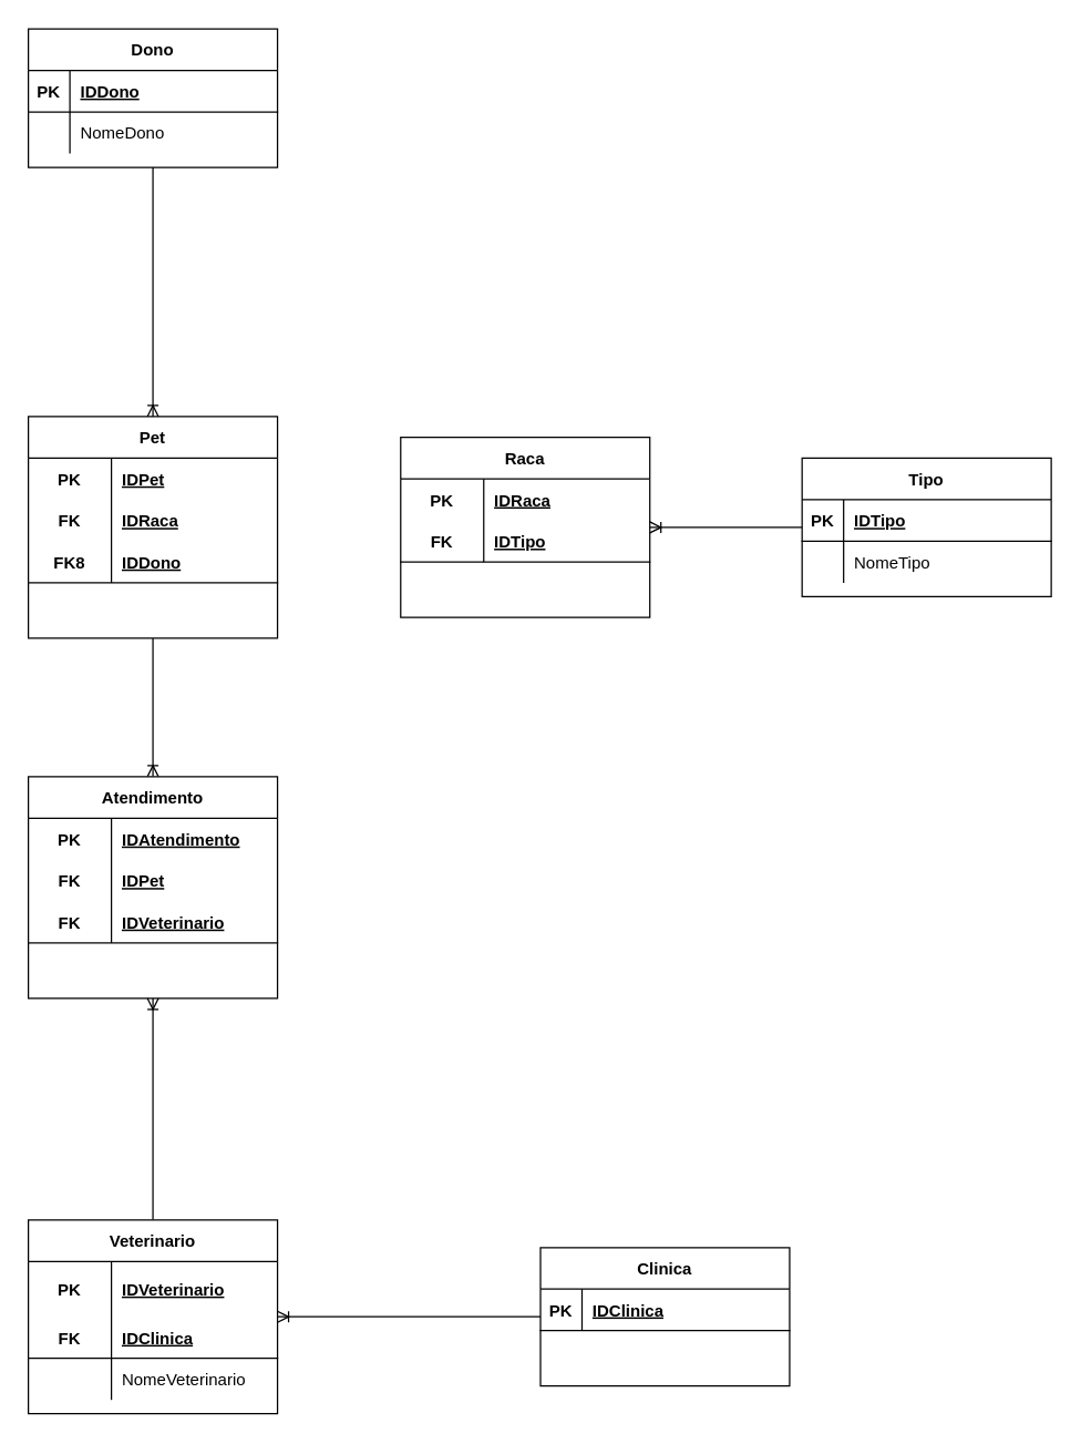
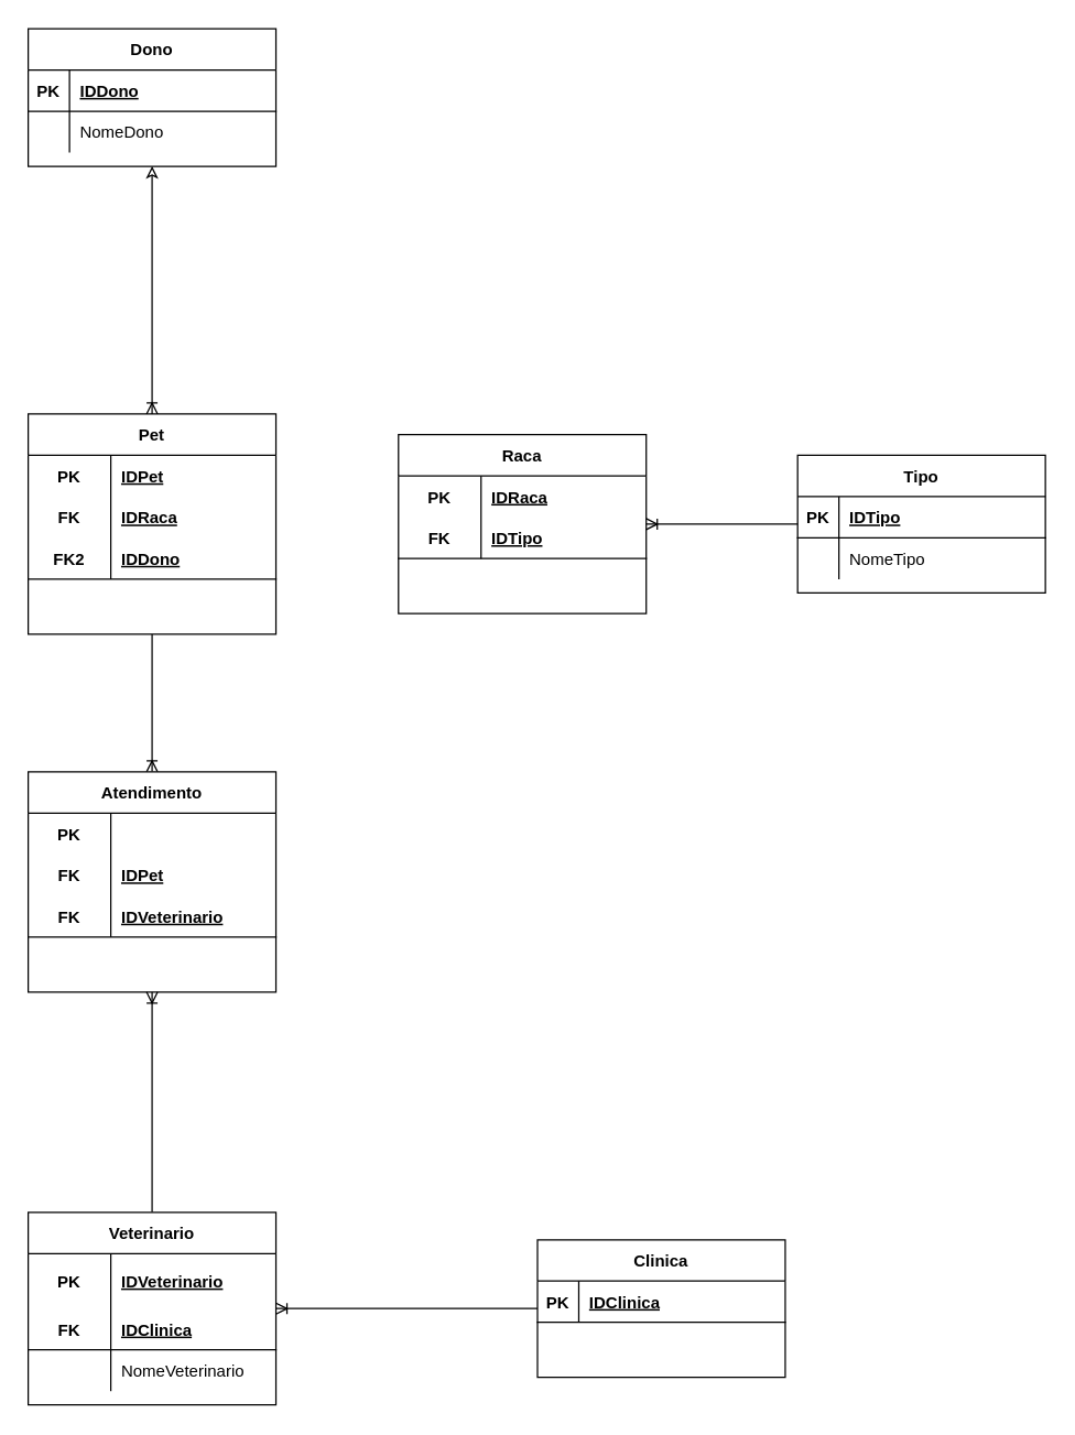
  <mxCell id="0" />
  <mxCell id="1" parent="0" />
- <mxCell id="2" style="edgeStyle=orthogonalEdgeStyle;rounded=0;orthogonalLoop=1;jettySize=auto;html=1;entryX=0.5;entryY=1;entryDx=0;entryDy=0;startArrow=ERoneToMany;startFill=0;endArrow=none;endFill=0;" edge="1" parent="1" source="3" target="32"><mxGeometry relative="1" as="geometry" /></mxCell>
+ <mxCell id="2" style="edgeStyle=orthogonalEdgeStyle;rounded=0;orthogonalLoop=1;jettySize=auto;html=1;entryX=0.5;entryY=1;entryDx=0;entryDy=0;startArrow=ERoneToMany;startFill=0;endArrow=classic;endFill=0;" edge="1" parent="1" source="3" target="32"><mxGeometry relative="1" as="geometry" /></mxCell>
  <mxCell id="3" value="Pet" style="shape=table;startSize=30;container=1;collapsible=1;childLayout=tableLayout;fixedRows=1;rowLines=0;fontStyle=1;align=center;resizeLast=1;" vertex="1" parent="1"><mxGeometry x="20" y="300" width="180" height="160" as="geometry" /></mxCell>
  <mxCell id="4" value="" style="shape=partialRectangle;collapsible=0;dropTarget=0;pointerEvents=0;fillColor=none;top=0;left=0;bottom=0;right=0;points=[[0,0.5],[1,0.5]];portConstraint=eastwest;" vertex="1" parent="3"><mxGeometry y="30" width="180" height="30" as="geometry" /></mxCell>
  <mxCell id="5" value="PK" style="shape=partialRectangle;connectable=0;fillColor=none;top=0;left=0;bottom=0;right=0;fontStyle=1;overflow=hidden;" vertex="1" parent="4"><mxGeometry width="60" height="30" as="geometry" /></mxCell>
  <mxCell id="6" value="IDPet" style="shape=partialRectangle;connectable=0;fillColor=none;top=0;left=0;bottom=0;right=0;align=left;spacingLeft=6;fontStyle=5;overflow=hidden;" vertex="1" parent="4"><mxGeometry x="60" width="120" height="30" as="geometry" /></mxCell>
  <mxCell id="7" value="" style="shape=partialRectangle;collapsible=0;dropTarget=0;pointerEvents=0;fillColor=none;top=0;left=0;bottom=0;right=0;points=[[0,0.5],[1,0.5]];portConstraint=eastwest;" vertex="1" parent="3"><mxGeometry y="60" width="180" height="30" as="geometry" /></mxCell>
  <mxCell id="8" value="FK" style="shape=partialRectangle;connectable=0;fillColor=none;top=0;left=0;bottom=0;right=0;fontStyle=1;overflow=hidden;" vertex="1" parent="7"><mxGeometry width="60" height="30" as="geometry" /></mxCell>
  <mxCell id="9" value="IDRaca" style="shape=partialRectangle;connectable=0;fillColor=none;top=0;left=0;bottom=0;right=0;align=left;spacingLeft=6;fontStyle=5;overflow=hidden;" vertex="1" parent="7"><mxGeometry x="60" width="120" height="30" as="geometry" /></mxCell>
  <mxCell id="10" value="" style="shape=partialRectangle;collapsible=0;dropTarget=0;pointerEvents=0;fillColor=none;top=0;left=0;bottom=1;right=0;points=[[0,0.5],[1,0.5]];portConstraint=eastwest;" vertex="1" parent="3"><mxGeometry y="90" width="180" height="30" as="geometry" /></mxCell>
- <mxCell id="11" value="FK8" style="shape=partialRectangle;connectable=0;fillColor=none;top=0;left=0;bottom=0;right=0;fontStyle=1;overflow=hidden;" vertex="1" parent="10"><mxGeometry width="60" height="30" as="geometry" /></mxCell>
+ <mxCell id="11" value="FK2" style="shape=partialRectangle;connectable=0;fillColor=none;top=0;left=0;bottom=0;right=0;fontStyle=1;overflow=hidden;" vertex="1" parent="10"><mxGeometry width="60" height="30" as="geometry" /></mxCell>
  <mxCell id="12" value="IDDono" style="shape=partialRectangle;connectable=0;fillColor=none;top=0;left=0;bottom=0;right=0;align=left;spacingLeft=6;fontStyle=5;overflow=hidden;" vertex="1" parent="10"><mxGeometry x="60" width="120" height="30" as="geometry" /></mxCell>
  <mxCell id="13" value="" style="shape=partialRectangle;collapsible=0;dropTarget=0;pointerEvents=0;fillColor=none;top=0;left=0;bottom=0;right=0;points=[[0,0.5],[1,0.5]];portConstraint=eastwest;" vertex="1" parent="3"><mxGeometry y="120" width="180" height="30" as="geometry" /></mxCell>
  <mxCell id="14" value="" style="shape=partialRectangle;connectable=0;fillColor=none;top=0;left=0;bottom=0;right=0;editable=1;overflow=hidden;" vertex="1" parent="13"><mxGeometry width="60" height="30" as="geometry" /></mxCell>
  <mxCell id="15" style="edgeStyle=orthogonalEdgeStyle;rounded=0;orthogonalLoop=1;jettySize=auto;html=1;startArrow=ERoneToMany;startFill=0;endArrow=none;endFill=0;" edge="1" parent="1" source="16" target="25"><mxGeometry relative="1" as="geometry" /></mxCell>
  <mxCell id="16" value="Raca" style="shape=table;startSize=30;container=1;collapsible=1;childLayout=tableLayout;fixedRows=1;rowLines=0;fontStyle=1;align=center;resizeLast=1;" vertex="1" parent="1"><mxGeometry x="289" y="315" width="180" height="130" as="geometry" /></mxCell>
  <mxCell id="17" value="" style="shape=partialRectangle;collapsible=0;dropTarget=0;pointerEvents=0;fillColor=none;top=0;left=0;bottom=0;right=0;points=[[0,0.5],[1,0.5]];portConstraint=eastwest;" vertex="1" parent="16"><mxGeometry y="30" width="180" height="30" as="geometry" /></mxCell>
  <mxCell id="18" value="PK" style="shape=partialRectangle;connectable=0;fillColor=none;top=0;left=0;bottom=0;right=0;fontStyle=1;overflow=hidden;" vertex="1" parent="17"><mxGeometry width="60" height="30" as="geometry" /></mxCell>
  <mxCell id="19" value="IDRaca" style="shape=partialRectangle;connectable=0;fillColor=none;top=0;left=0;bottom=0;right=0;align=left;spacingLeft=6;fontStyle=5;overflow=hidden;" vertex="1" parent="17"><mxGeometry x="60" width="120" height="30" as="geometry" /></mxCell>
  <mxCell id="20" value="" style="shape=partialRectangle;collapsible=0;dropTarget=0;pointerEvents=0;fillColor=none;top=0;left=0;bottom=1;right=0;points=[[0,0.5],[1,0.5]];portConstraint=eastwest;" vertex="1" parent="16"><mxGeometry y="60" width="180" height="30" as="geometry" /></mxCell>
  <mxCell id="21" value="FK" style="shape=partialRectangle;connectable=0;fillColor=none;top=0;left=0;bottom=0;right=0;fontStyle=1;overflow=hidden;" vertex="1" parent="20"><mxGeometry width="60" height="30" as="geometry" /></mxCell>
  <mxCell id="22" value="IDTipo" style="shape=partialRectangle;connectable=0;fillColor=none;top=0;left=0;bottom=0;right=0;align=left;spacingLeft=6;fontStyle=5;overflow=hidden;" vertex="1" parent="20"><mxGeometry x="60" width="120" height="30" as="geometry" /></mxCell>
  <mxCell id="23" value="" style="shape=partialRectangle;collapsible=0;dropTarget=0;pointerEvents=0;fillColor=none;top=0;left=0;bottom=0;right=0;points=[[0,0.5],[1,0.5]];portConstraint=eastwest;" vertex="1" parent="16"><mxGeometry y="90" width="180" height="30" as="geometry" /></mxCell>
  <mxCell id="24" value="" style="shape=partialRectangle;connectable=0;fillColor=none;top=0;left=0;bottom=0;right=0;editable=1;overflow=hidden;" vertex="1" parent="23"><mxGeometry width="60" height="30" as="geometry" /></mxCell>
  <mxCell id="25" value="Tipo" style="shape=table;startSize=30;container=1;collapsible=1;childLayout=tableLayout;fixedRows=1;rowLines=0;fontStyle=1;align=center;resizeLast=1;" vertex="1" parent="1"><mxGeometry x="579" y="330" width="180" height="100" as="geometry" /></mxCell>
  <mxCell id="26" value="" style="shape=partialRectangle;collapsible=0;dropTarget=0;pointerEvents=0;fillColor=none;top=0;left=0;bottom=1;right=0;points=[[0,0.5],[1,0.5]];portConstraint=eastwest;" vertex="1" parent="25"><mxGeometry y="30" width="180" height="30" as="geometry" /></mxCell>
  <mxCell id="27" value="PK" style="shape=partialRectangle;connectable=0;fillColor=none;top=0;left=0;bottom=0;right=0;fontStyle=1;overflow=hidden;" vertex="1" parent="26"><mxGeometry width="30" height="30" as="geometry" /></mxCell>
  <mxCell id="28" value="IDTipo" style="shape=partialRectangle;connectable=0;fillColor=none;top=0;left=0;bottom=0;right=0;align=left;spacingLeft=6;fontStyle=5;overflow=hidden;" vertex="1" parent="26"><mxGeometry x="30" width="150" height="30" as="geometry" /></mxCell>
  <mxCell id="29" value="" style="shape=partialRectangle;collapsible=0;dropTarget=0;pointerEvents=0;fillColor=none;top=0;left=0;bottom=0;right=0;points=[[0,0.5],[1,0.5]];portConstraint=eastwest;" vertex="1" parent="25"><mxGeometry y="60" width="180" height="30" as="geometry" /></mxCell>
  <mxCell id="30" value="" style="shape=partialRectangle;connectable=0;fillColor=none;top=0;left=0;bottom=0;right=0;editable=1;overflow=hidden;" vertex="1" parent="29"><mxGeometry width="30" height="30" as="geometry" /></mxCell>
  <mxCell id="31" value="NomeTipo" style="shape=partialRectangle;connectable=0;fillColor=none;top=0;left=0;bottom=0;right=0;align=left;spacingLeft=6;overflow=hidden;" vertex="1" parent="29"><mxGeometry x="30" width="150" height="30" as="geometry" /></mxCell>
  <mxCell id="32" value="Dono" style="shape=table;startSize=30;container=1;collapsible=1;childLayout=tableLayout;fixedRows=1;rowLines=0;fontStyle=1;align=center;resizeLast=1;" vertex="1" parent="1"><mxGeometry x="20" width="180" height="100" as="geometry" y="20" /></mxCell>
  <mxCell id="33" value="" style="shape=partialRectangle;collapsible=0;dropTarget=0;pointerEvents=0;fillColor=none;top=0;left=0;bottom=1;right=0;points=[[0,0.5],[1,0.5]];portConstraint=eastwest;" vertex="1" parent="32"><mxGeometry y="30" width="180" height="30" as="geometry" /></mxCell>
  <mxCell id="34" value="PK" style="shape=partialRectangle;connectable=0;fillColor=none;top=0;left=0;bottom=0;right=0;fontStyle=1;overflow=hidden;" vertex="1" parent="33"><mxGeometry width="30" height="30" as="geometry" /></mxCell>
  <mxCell id="35" value="IDDono" style="shape=partialRectangle;connectable=0;fillColor=none;top=0;left=0;bottom=0;right=0;align=left;spacingLeft=6;fontStyle=5;overflow=hidden;" vertex="1" parent="33"><mxGeometry x="30" width="150" height="30" as="geometry" /></mxCell>
  <mxCell id="36" value="" style="shape=partialRectangle;collapsible=0;dropTarget=0;pointerEvents=0;fillColor=none;top=0;left=0;bottom=0;right=0;points=[[0,0.5],[1,0.5]];portConstraint=eastwest;" vertex="1" parent="32"><mxGeometry y="60" width="180" height="30" as="geometry" /></mxCell>
  <mxCell id="37" value="" style="shape=partialRectangle;connectable=0;fillColor=none;top=0;left=0;bottom=0;right=0;editable=1;overflow=hidden;" vertex="1" parent="36"><mxGeometry width="30" height="30" as="geometry" /></mxCell>
  <mxCell id="38" value="NomeDono" style="shape=partialRectangle;connectable=0;fillColor=none;top=0;left=0;bottom=0;right=0;align=left;spacingLeft=6;overflow=hidden;" vertex="1" parent="36"><mxGeometry x="30" width="150" height="30" as="geometry" /></mxCell>
  <mxCell id="39" style="edgeStyle=orthogonalEdgeStyle;rounded=0;orthogonalLoop=1;jettySize=auto;html=1;entryX=0.5;entryY=0;entryDx=0;entryDy=0;startArrow=ERoneToMany;startFill=0;endArrow=none;endFill=0;" edge="1" parent="1" source="41" target="54"><mxGeometry relative="1" as="geometry" /></mxCell>
  <mxCell id="40" style="edgeStyle=orthogonalEdgeStyle;rounded=0;orthogonalLoop=1;jettySize=auto;html=1;entryX=0.5;entryY=1;entryDx=0;entryDy=0;startArrow=ERoneToMany;startFill=0;endArrow=none;endFill=0;" edge="1" parent="1" source="41" target="3"><mxGeometry relative="1" as="geometry" /></mxCell>
  <mxCell id="41" value="Atendimento" style="shape=table;startSize=30;container=1;collapsible=1;childLayout=tableLayout;fixedRows=1;rowLines=0;fontStyle=1;align=center;resizeLast=1;" vertex="1" parent="1"><mxGeometry x="20" y="560" width="180" height="160" as="geometry" /></mxCell>
  <mxCell id="42" value="" style="shape=partialRectangle;collapsible=0;dropTarget=0;pointerEvents=0;fillColor=none;top=0;left=0;bottom=0;right=0;points=[[0,0.5],[1,0.5]];portConstraint=eastwest;" vertex="1" parent="41"><mxGeometry y="30" width="180" height="30" as="geometry" /></mxCell>
  <mxCell id="43" value="PK" style="shape=partialRectangle;connectable=0;fillColor=none;top=0;left=0;bottom=0;right=0;fontStyle=1;overflow=hidden;" vertex="1" parent="42"><mxGeometry width="60" height="30" as="geometry" /></mxCell>
- <mxCell id="44" value="IDAtendimento" style="shape=partialRectangle;connectable=0;fillColor=none;top=0;left=0;bottom=0;right=0;align=left;spacingLeft=6;fontStyle=5;overflow=hidden;" vertex="1" parent="42"><mxGeometry x="60" width="120" height="30" as="geometry" /></mxCell>
  <mxCell id="45" value="" style="shape=partialRectangle;collapsible=0;dropTarget=0;pointerEvents=0;fillColor=none;top=0;left=0;bottom=0;right=0;points=[[0,0.5],[1,0.5]];portConstraint=eastwest;" vertex="1" parent="41"><mxGeometry y="60" width="180" height="30" as="geometry" /></mxCell>
  <mxCell id="46" value="FK" style="shape=partialRectangle;connectable=0;fillColor=none;top=0;left=0;bottom=0;right=0;fontStyle=1;overflow=hidden;" vertex="1" parent="45"><mxGeometry width="60" height="30" as="geometry" /></mxCell>
  <mxCell id="47" value="IDPet" style="shape=partialRectangle;connectable=0;fillColor=none;top=0;left=0;bottom=0;right=0;align=left;spacingLeft=6;fontStyle=5;overflow=hidden;" vertex="1" parent="45"><mxGeometry x="60" width="120" height="30" as="geometry" /></mxCell>
  <mxCell id="48" value="" style="shape=partialRectangle;collapsible=0;dropTarget=0;pointerEvents=0;fillColor=none;top=0;left=0;bottom=1;right=0;points=[[0,0.5],[1,0.5]];portConstraint=eastwest;" vertex="1" parent="41"><mxGeometry y="90" width="180" height="30" as="geometry" /></mxCell>
  <mxCell id="49" value="FK" style="shape=partialRectangle;connectable=0;fillColor=none;top=0;left=0;bottom=0;right=0;fontStyle=1;overflow=hidden;" vertex="1" parent="48"><mxGeometry width="60" height="30" as="geometry" /></mxCell>
  <mxCell id="50" value="IDVeterinario" style="shape=partialRectangle;connectable=0;fillColor=none;top=0;left=0;bottom=0;right=0;align=left;spacingLeft=6;fontStyle=5;overflow=hidden;" vertex="1" parent="48"><mxGeometry x="60" width="120" height="30" as="geometry" /></mxCell>
  <mxCell id="51" value="" style="shape=partialRectangle;collapsible=0;dropTarget=0;pointerEvents=0;fillColor=none;top=0;left=0;bottom=0;right=0;points=[[0,0.5],[1,0.5]];portConstraint=eastwest;" vertex="1" parent="41"><mxGeometry y="120" width="180" height="30" as="geometry" /></mxCell>
  <mxCell id="52" value="" style="shape=partialRectangle;connectable=0;fillColor=none;top=0;left=0;bottom=0;right=0;editable=1;overflow=hidden;" vertex="1" parent="51"><mxGeometry width="60" height="30" as="geometry" /></mxCell>
  <mxCell id="53" style="edgeStyle=orthogonalEdgeStyle;rounded=0;orthogonalLoop=1;jettySize=auto;html=1;startArrow=ERoneToMany;startFill=0;endArrow=none;endFill=0;" edge="1" parent="1" source="54" target="64"><mxGeometry relative="1" as="geometry" /></mxCell>
  <mxCell id="54" value="Veterinario" style="shape=table;startSize=30;container=1;collapsible=1;childLayout=tableLayout;fixedRows=1;rowLines=0;fontStyle=1;align=center;resizeLast=1;" vertex="1" parent="1"><mxGeometry x="20" y="880" width="180" height="140" as="geometry" /></mxCell>
  <mxCell id="55" value="" style="shape=partialRectangle;collapsible=0;dropTarget=0;pointerEvents=0;fillColor=none;top=0;left=0;bottom=0;right=0;points=[[0,0.5],[1,0.5]];portConstraint=eastwest;" vertex="1" parent="54"><mxGeometry y="30" width="180" height="40" as="geometry" /></mxCell>
  <mxCell id="56" value="PK" style="shape=partialRectangle;connectable=0;fillColor=none;top=0;left=0;bottom=0;right=0;fontStyle=1;overflow=hidden;" vertex="1" parent="55"><mxGeometry width="60" height="40" as="geometry" /></mxCell>
  <mxCell id="57" value="IDVeterinario" style="shape=partialRectangle;connectable=0;fillColor=none;top=0;left=0;bottom=0;right=0;align=left;spacingLeft=6;fontStyle=5;overflow=hidden;" vertex="1" parent="55"><mxGeometry x="60" width="120" height="40" as="geometry" /></mxCell>
  <mxCell id="58" value="" style="shape=partialRectangle;collapsible=0;dropTarget=0;pointerEvents=0;fillColor=none;top=0;left=0;bottom=1;right=0;points=[[0,0.5],[1,0.5]];portConstraint=eastwest;" vertex="1" parent="54"><mxGeometry y="70" width="180" height="30" as="geometry" /></mxCell>
  <mxCell id="59" value="FK" style="shape=partialRectangle;connectable=0;fillColor=none;top=0;left=0;bottom=0;right=0;fontStyle=1;overflow=hidden;" vertex="1" parent="58"><mxGeometry width="60" height="30" as="geometry" /></mxCell>
  <mxCell id="60" value="IDClinica" style="shape=partialRectangle;connectable=0;fillColor=none;top=0;left=0;bottom=0;right=0;align=left;spacingLeft=6;fontStyle=5;overflow=hidden;" vertex="1" parent="58"><mxGeometry x="60" width="120" height="30" as="geometry" /></mxCell>
  <mxCell id="61" value="" style="shape=partialRectangle;collapsible=0;dropTarget=0;pointerEvents=0;fillColor=none;top=0;left=0;bottom=0;right=0;points=[[0,0.5],[1,0.5]];portConstraint=eastwest;" vertex="1" parent="54"><mxGeometry y="100" width="180" height="30" as="geometry" /></mxCell>
  <mxCell id="62" value="" style="shape=partialRectangle;connectable=0;fillColor=none;top=0;left=0;bottom=0;right=0;editable=1;overflow=hidden;" vertex="1" parent="61"><mxGeometry width="60" height="30" as="geometry" /></mxCell>
  <mxCell id="63" value="NomeVeterinario" style="shape=partialRectangle;connectable=0;fillColor=none;top=0;left=0;bottom=0;right=0;align=left;spacingLeft=6;overflow=hidden;" vertex="1" parent="61"><mxGeometry x="60" width="120" height="30" as="geometry" /></mxCell>
  <mxCell id="64" value="Clinica" style="shape=table;startSize=30;container=1;collapsible=1;childLayout=tableLayout;fixedRows=1;rowLines=0;fontStyle=1;align=center;resizeLast=1;" vertex="1" parent="1"><mxGeometry x="390" y="900" width="180" height="100" as="geometry" /></mxCell>
  <mxCell id="65" value="" style="shape=partialRectangle;collapsible=0;dropTarget=0;pointerEvents=0;fillColor=none;top=0;left=0;bottom=1;right=0;points=[[0,0.5],[1,0.5]];portConstraint=eastwest;" vertex="1" parent="64"><mxGeometry y="30" width="180" height="30" as="geometry" /></mxCell>
  <mxCell id="66" value="PK" style="shape=partialRectangle;connectable=0;fillColor=none;top=0;left=0;bottom=0;right=0;fontStyle=1;overflow=hidden;" vertex="1" parent="65"><mxGeometry width="30" height="30" as="geometry" /></mxCell>
  <mxCell id="67" value="IDClinica" style="shape=partialRectangle;connectable=0;fillColor=none;top=0;left=0;bottom=0;right=0;align=left;spacingLeft=6;fontStyle=5;overflow=hidden;" vertex="1" parent="65"><mxGeometry x="30" width="150" height="30" as="geometry" /></mxCell>
  <mxCell id="68" value="" style="shape=partialRectangle;collapsible=0;dropTarget=0;pointerEvents=0;fillColor=none;top=0;left=0;bottom=0;right=0;points=[[0,0.5],[1,0.5]];portConstraint=eastwest;" vertex="1" parent="64"><mxGeometry y="60" width="180" height="30" as="geometry" /></mxCell>
  <mxCell id="69" value="" style="shape=partialRectangle;connectable=0;fillColor=none;top=0;left=0;bottom=0;right=0;editable=1;overflow=hidden;" vertex="1" parent="68"><mxGeometry width="30" height="30" as="geometry" /></mxCell>
